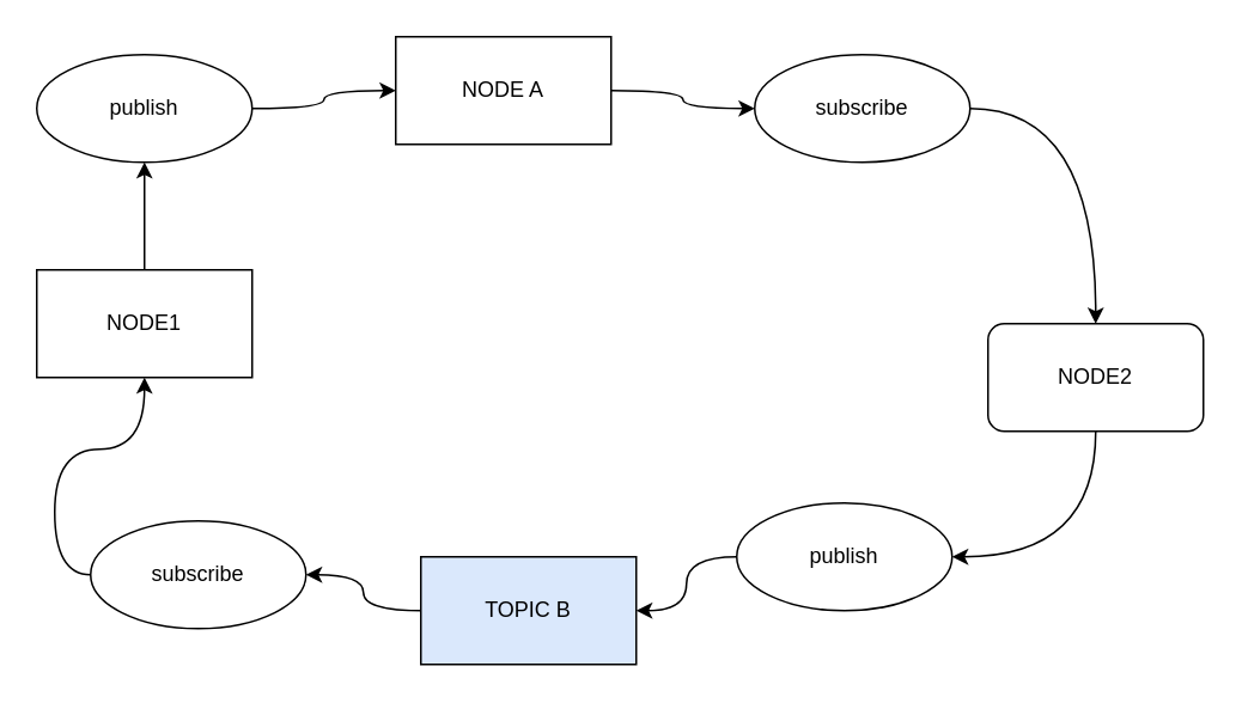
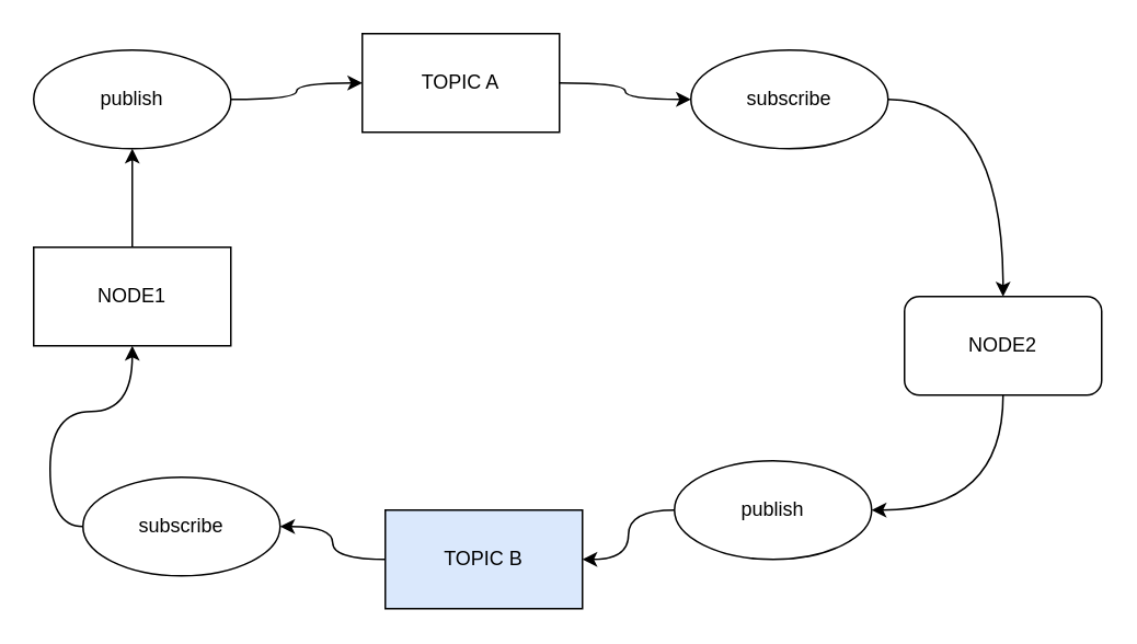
  <mxCell id="0" />
  <mxCell id="1" parent="0" />
  <mxCell id="2" value="" style="edgeStyle=orthogonalEdgeStyle;rounded=0;orthogonalLoop=1;jettySize=auto;html=1;curved=1;" edge="1" parent="1" source="3" target="7"><mxGeometry relative="1" as="geometry" /></mxCell>
  <mxCell id="3" value="NODE1" style="rounded=0;whiteSpace=wrap;html=1;" vertex="1" parent="1"><mxGeometry x="20" y="150" width="120" height="60" as="geometry" /></mxCell>
  <mxCell id="4" style="edgeStyle=orthogonalEdgeStyle;curved=1;rounded=0;orthogonalLoop=1;jettySize=auto;html=1;exitX=0.5;exitY=1;exitDx=0;exitDy=0;entryX=1;entryY=0.5;entryDx=0;entryDy=0;" edge="1" parent="1" source="5" target="17"><mxGeometry relative="1" as="geometry" /></mxCell>
  <mxCell id="5" value="NODE2" style="whiteSpace=wrap;html=1;rounded=1;" vertex="1" parent="1"><mxGeometry x="550" y="180" width="120" height="60" as="geometry" /></mxCell>
  <mxCell id="6" value="" style="edgeStyle=orthogonalEdgeStyle;rounded=0;orthogonalLoop=1;jettySize=auto;html=1;curved=1;" edge="1" parent="1" source="7" target="9"><mxGeometry relative="1" as="geometry" /></mxCell>
  <mxCell id="7" value="publish" style="ellipse;whiteSpace=wrap;html=1;rounded=0;" vertex="1" parent="1"><mxGeometry x="20" y="30" width="120" height="60" as="geometry" /></mxCell>
  <mxCell id="8" value="" style="edgeStyle=orthogonalEdgeStyle;rounded=0;orthogonalLoop=1;jettySize=auto;html=1;curved=1;" edge="1" parent="1" source="9" target="11"><mxGeometry relative="1" as="geometry" /></mxCell>
- <mxCell id="9" value="NODE A" style="whiteSpace=wrap;html=1;rounded=0;" vertex="1" parent="1"><mxGeometry x="220" y="20" width="120" height="60" as="geometry" /></mxCell>
+ <mxCell id="9" value="TOPIC A" style="whiteSpace=wrap;html=1;rounded=0;" vertex="1" parent="1"><mxGeometry x="220" y="20" width="120" height="60" as="geometry" /></mxCell>
  <mxCell id="10" style="edgeStyle=orthogonalEdgeStyle;rounded=0;orthogonalLoop=1;jettySize=auto;html=1;exitX=1;exitY=0.5;exitDx=0;exitDy=0;curved=1;" edge="1" parent="1" source="11" target="5"><mxGeometry relative="1" as="geometry" /></mxCell>
  <mxCell id="11" value="subscribe" style="ellipse;whiteSpace=wrap;html=1;rounded=0;" vertex="1" parent="1"><mxGeometry x="420" y="30" width="120" height="60" as="geometry" /></mxCell>
  <mxCell id="12" value="" style="edgeStyle=orthogonalEdgeStyle;rounded=0;orthogonalLoop=1;jettySize=auto;html=1;curved=1;" edge="1" source="16" target="14" parent="1"><mxGeometry relative="1" as="geometry" /></mxCell>
  <mxCell id="13" style="edgeStyle=orthogonalEdgeStyle;curved=1;rounded=0;orthogonalLoop=1;jettySize=auto;html=1;exitX=0;exitY=0.5;exitDx=0;exitDy=0;entryX=0.5;entryY=1;entryDx=0;entryDy=0;" edge="1" parent="1" source="14" target="3"><mxGeometry relative="1" as="geometry" /></mxCell>
  <mxCell id="14" value="subscribe" style="ellipse;whiteSpace=wrap;html=1;rounded=0;" vertex="1" parent="1"><mxGeometry x="50" y="290" width="120" height="60" as="geometry" /></mxCell>
  <mxCell id="15" value="" style="edgeStyle=orthogonalEdgeStyle;rounded=0;orthogonalLoop=1;jettySize=auto;html=1;curved=1;" edge="1" source="17" target="16" parent="1"><mxGeometry relative="1" as="geometry" /></mxCell>
  <mxCell id="16" value="TOPIC B" style="whiteSpace=wrap;html=1;rounded=0;fillColor=#dae8fc;" vertex="1" parent="1"><mxGeometry x="234" y="310" width="120" height="60" as="geometry" /></mxCell>
  <mxCell id="17" value="publish" style="ellipse;whiteSpace=wrap;html=1;rounded=0;" vertex="1" parent="1"><mxGeometry x="410" y="280" width="120" height="60" as="geometry" /></mxCell>
